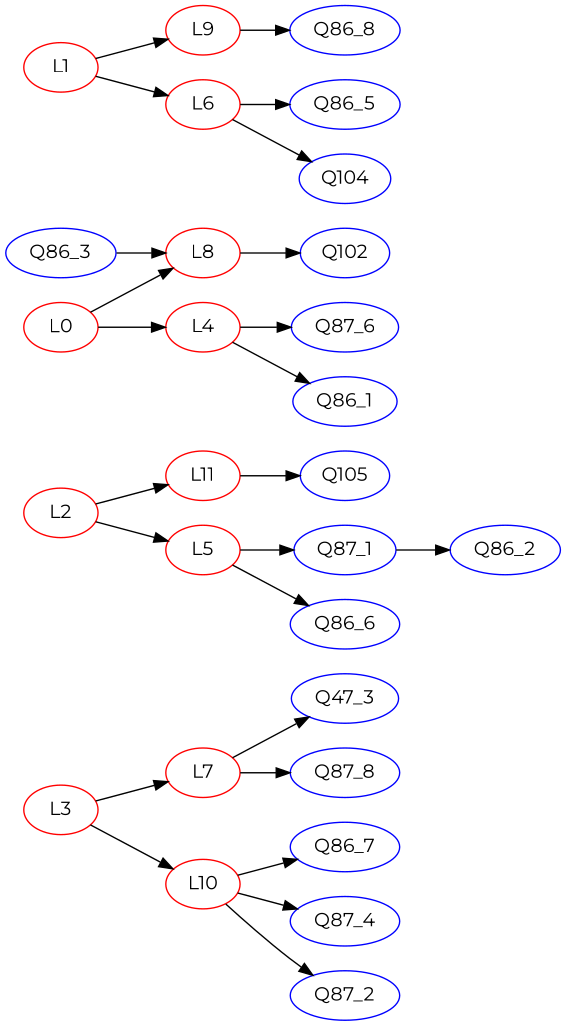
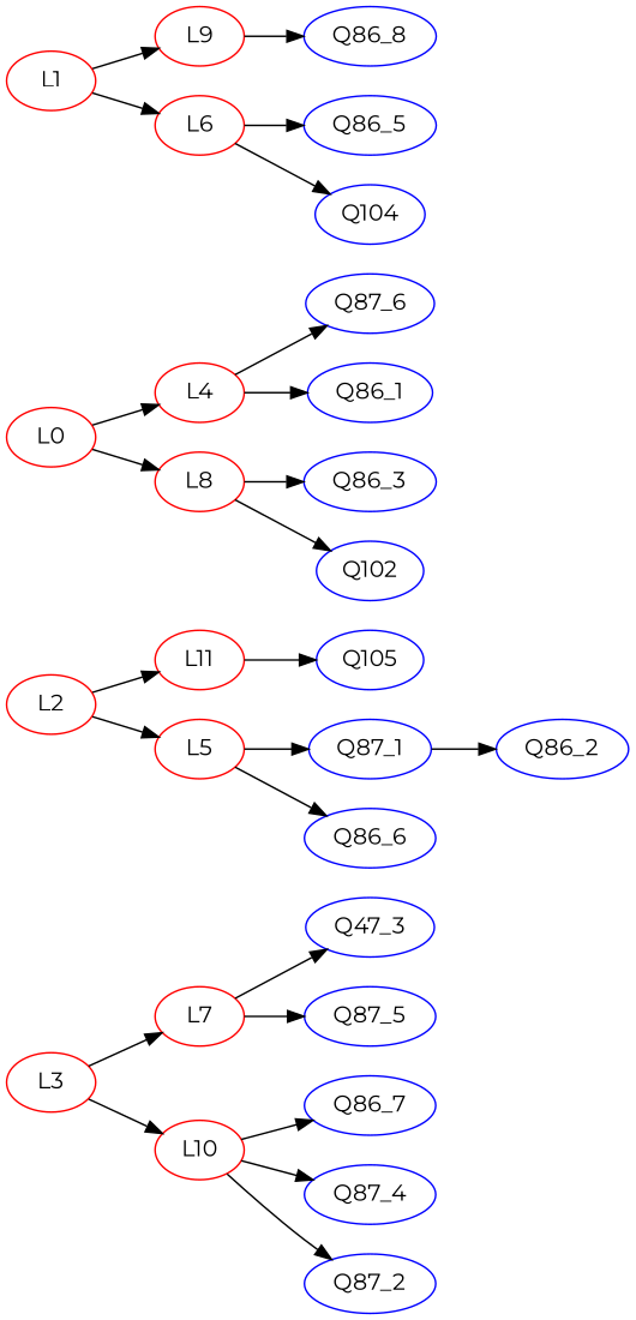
  digraph {
    fontname=Montserrat
    rankdir=LR
    node [color=blue fontname=Montserrat]
    edge [color=black fontname=Montserrat]
    L7 [color=red]
    n2 [label=Q47_3]
-   Q87_5 [label=Q87_8]
+   Q87_5
    Q87_1
    L10 [color=red]
    Q86_7
    Q87_4
    Q87_2
    Q86_3
    Q86_8
    L11 [color=red]
    Q105
    Q86_2
    L3 [color=red]
    L9 [color=red]
    Q86_5
    L4 [color=red]
    Q87_6
    Q86_1
    L2 [color=red]
    L5 [color=red]
    L8 [color=red]
    n23 [label=Q102]
    L6 [color=red]
    Q104
    Q86_6
    L1 [color=red]
    L0 [color=red]
    subgraph sub_1 {
    }
    subgraph sub_2 {
      L7
      n2
      Q87_5
      Q87_1
      L10
      Q86_7
      Q87_4
      Q87_2
      Q86_3
      Q86_8
      L11
      Q105
      Q86_2
      L3
      L9
      Q86_5
      L4
      Q87_6
      Q86_1
      L2
      L5
      L8
      n23
      L6
      Q104
      Q86_6
      L1
      L0
    }
    L7 -> n2
    L7 -> Q87_5
    Q87_1 -> Q86_2
    L10 -> Q86_7
    L10 -> Q87_4
    L10 -> Q87_2
    L11 -> Q105
    L3 -> L7
    L3 -> L10
    L9 -> Q86_8
    L4 -> Q87_6
    L4 -> Q86_1
    L2 -> L11
    L2 -> L5
    L5 -> Q87_1
    L5 -> Q86_6
-   Q86_3 -> L8
+   L8 -> Q86_3
    L8 -> n23
    L6 -> Q86_5
    L6 -> Q104
    L1 -> L9
    L1 -> L6
    L0 -> L4
    L0 -> L8
  }
